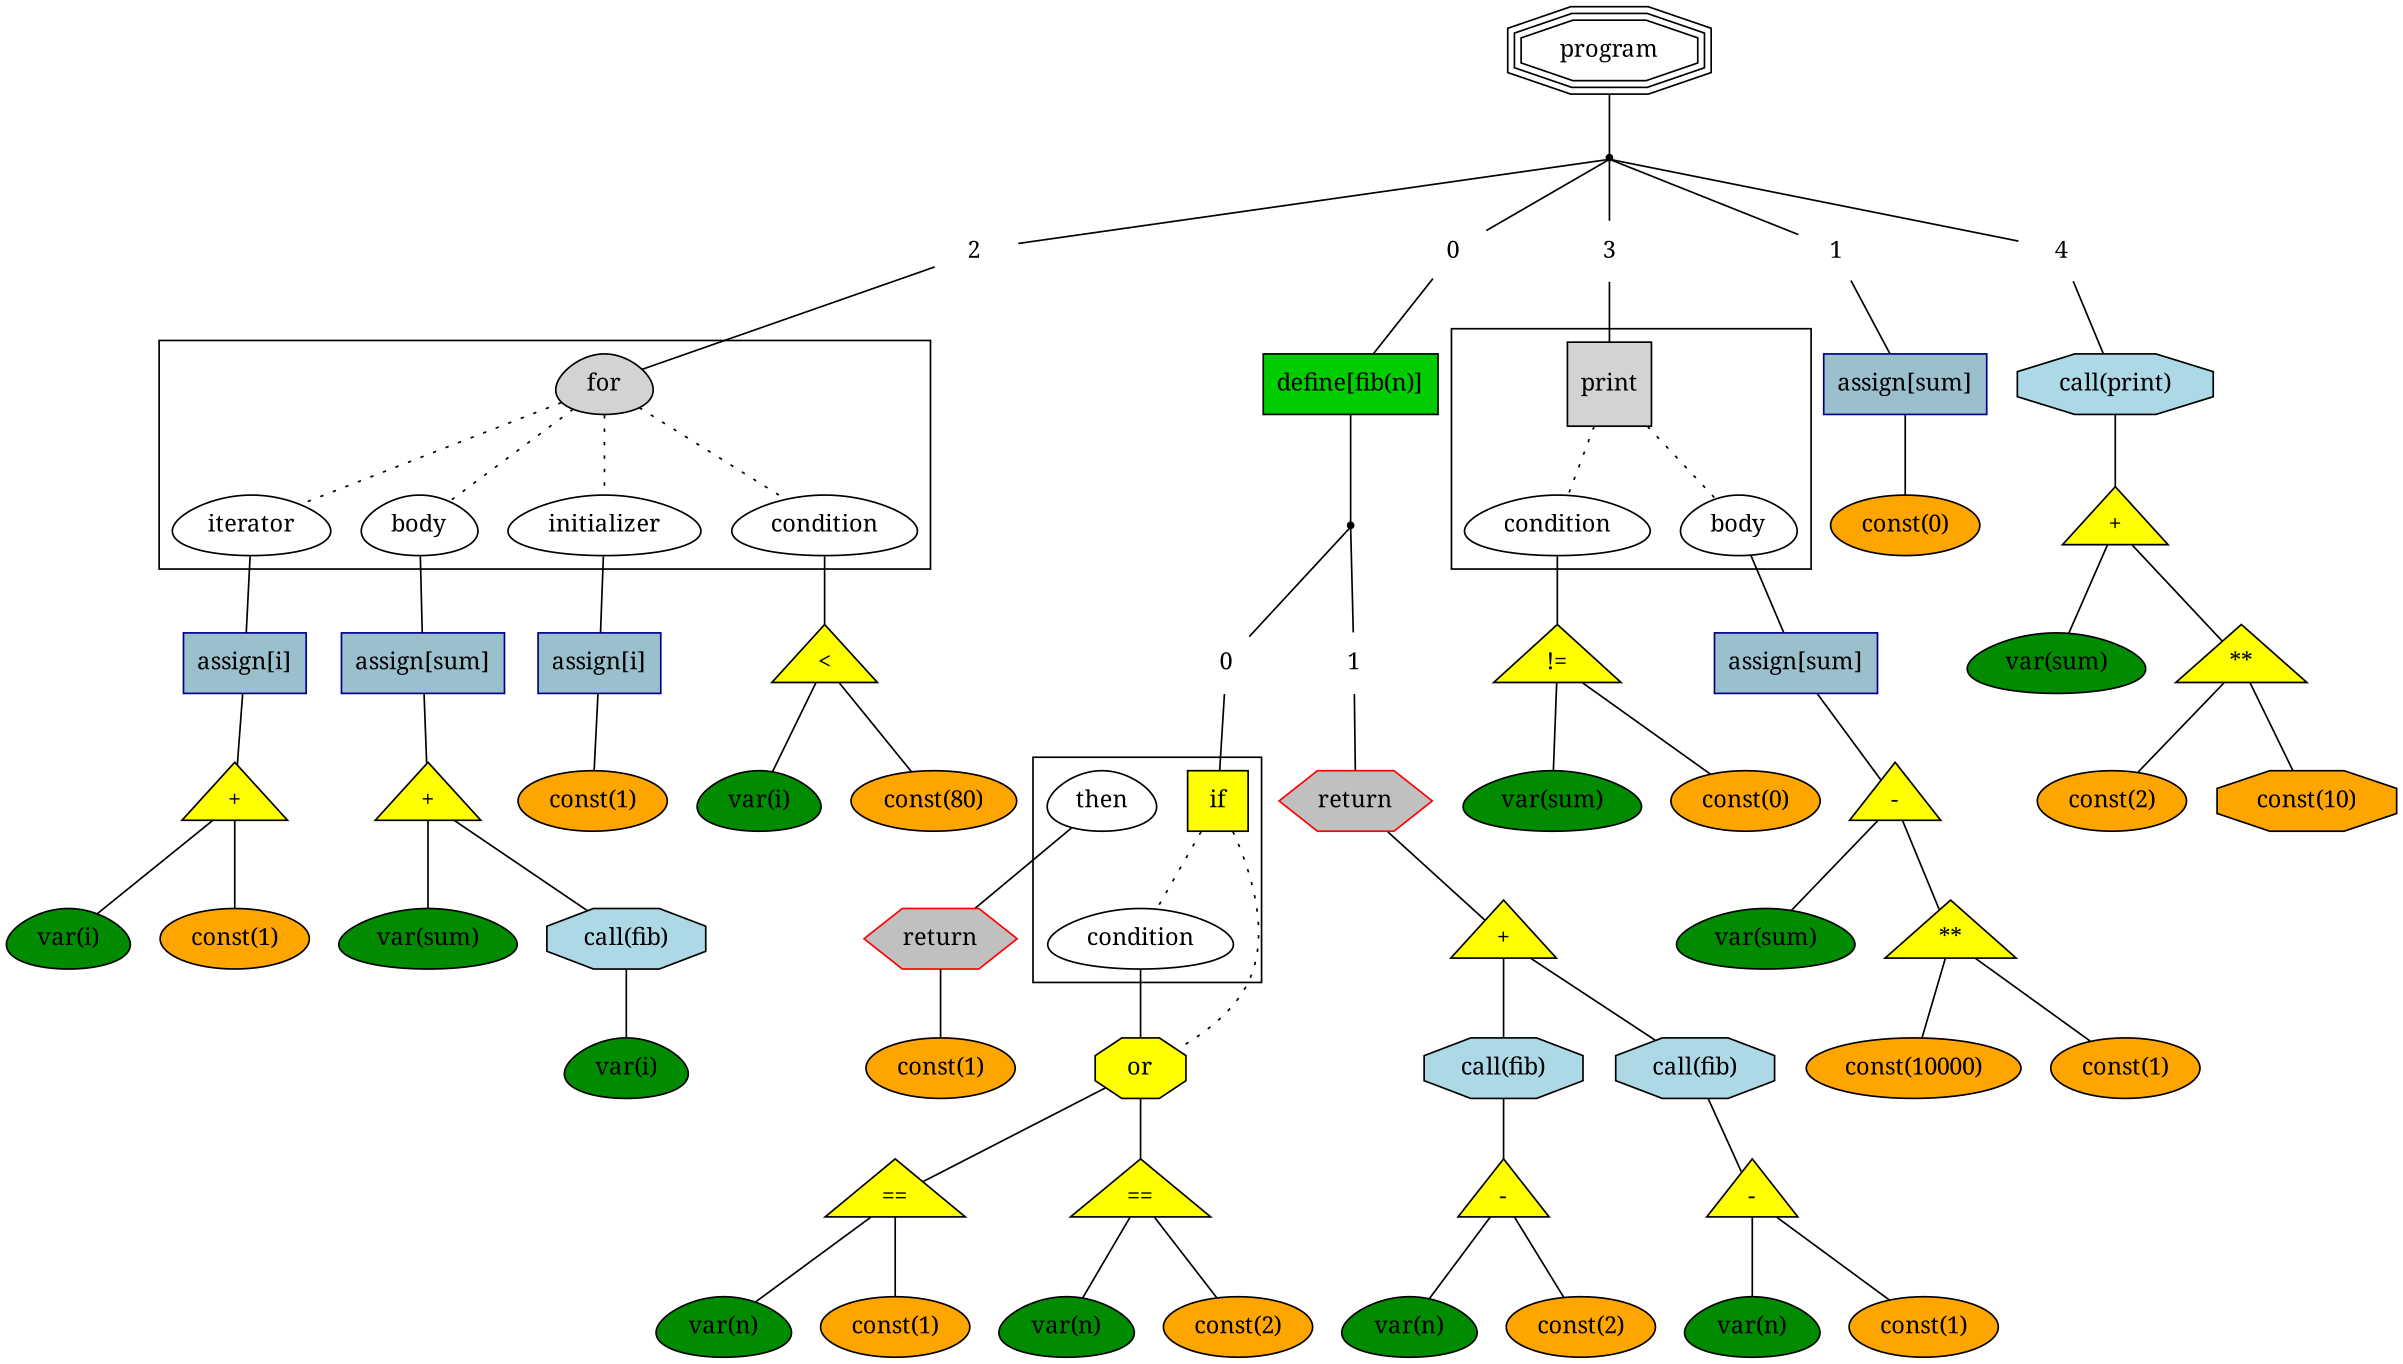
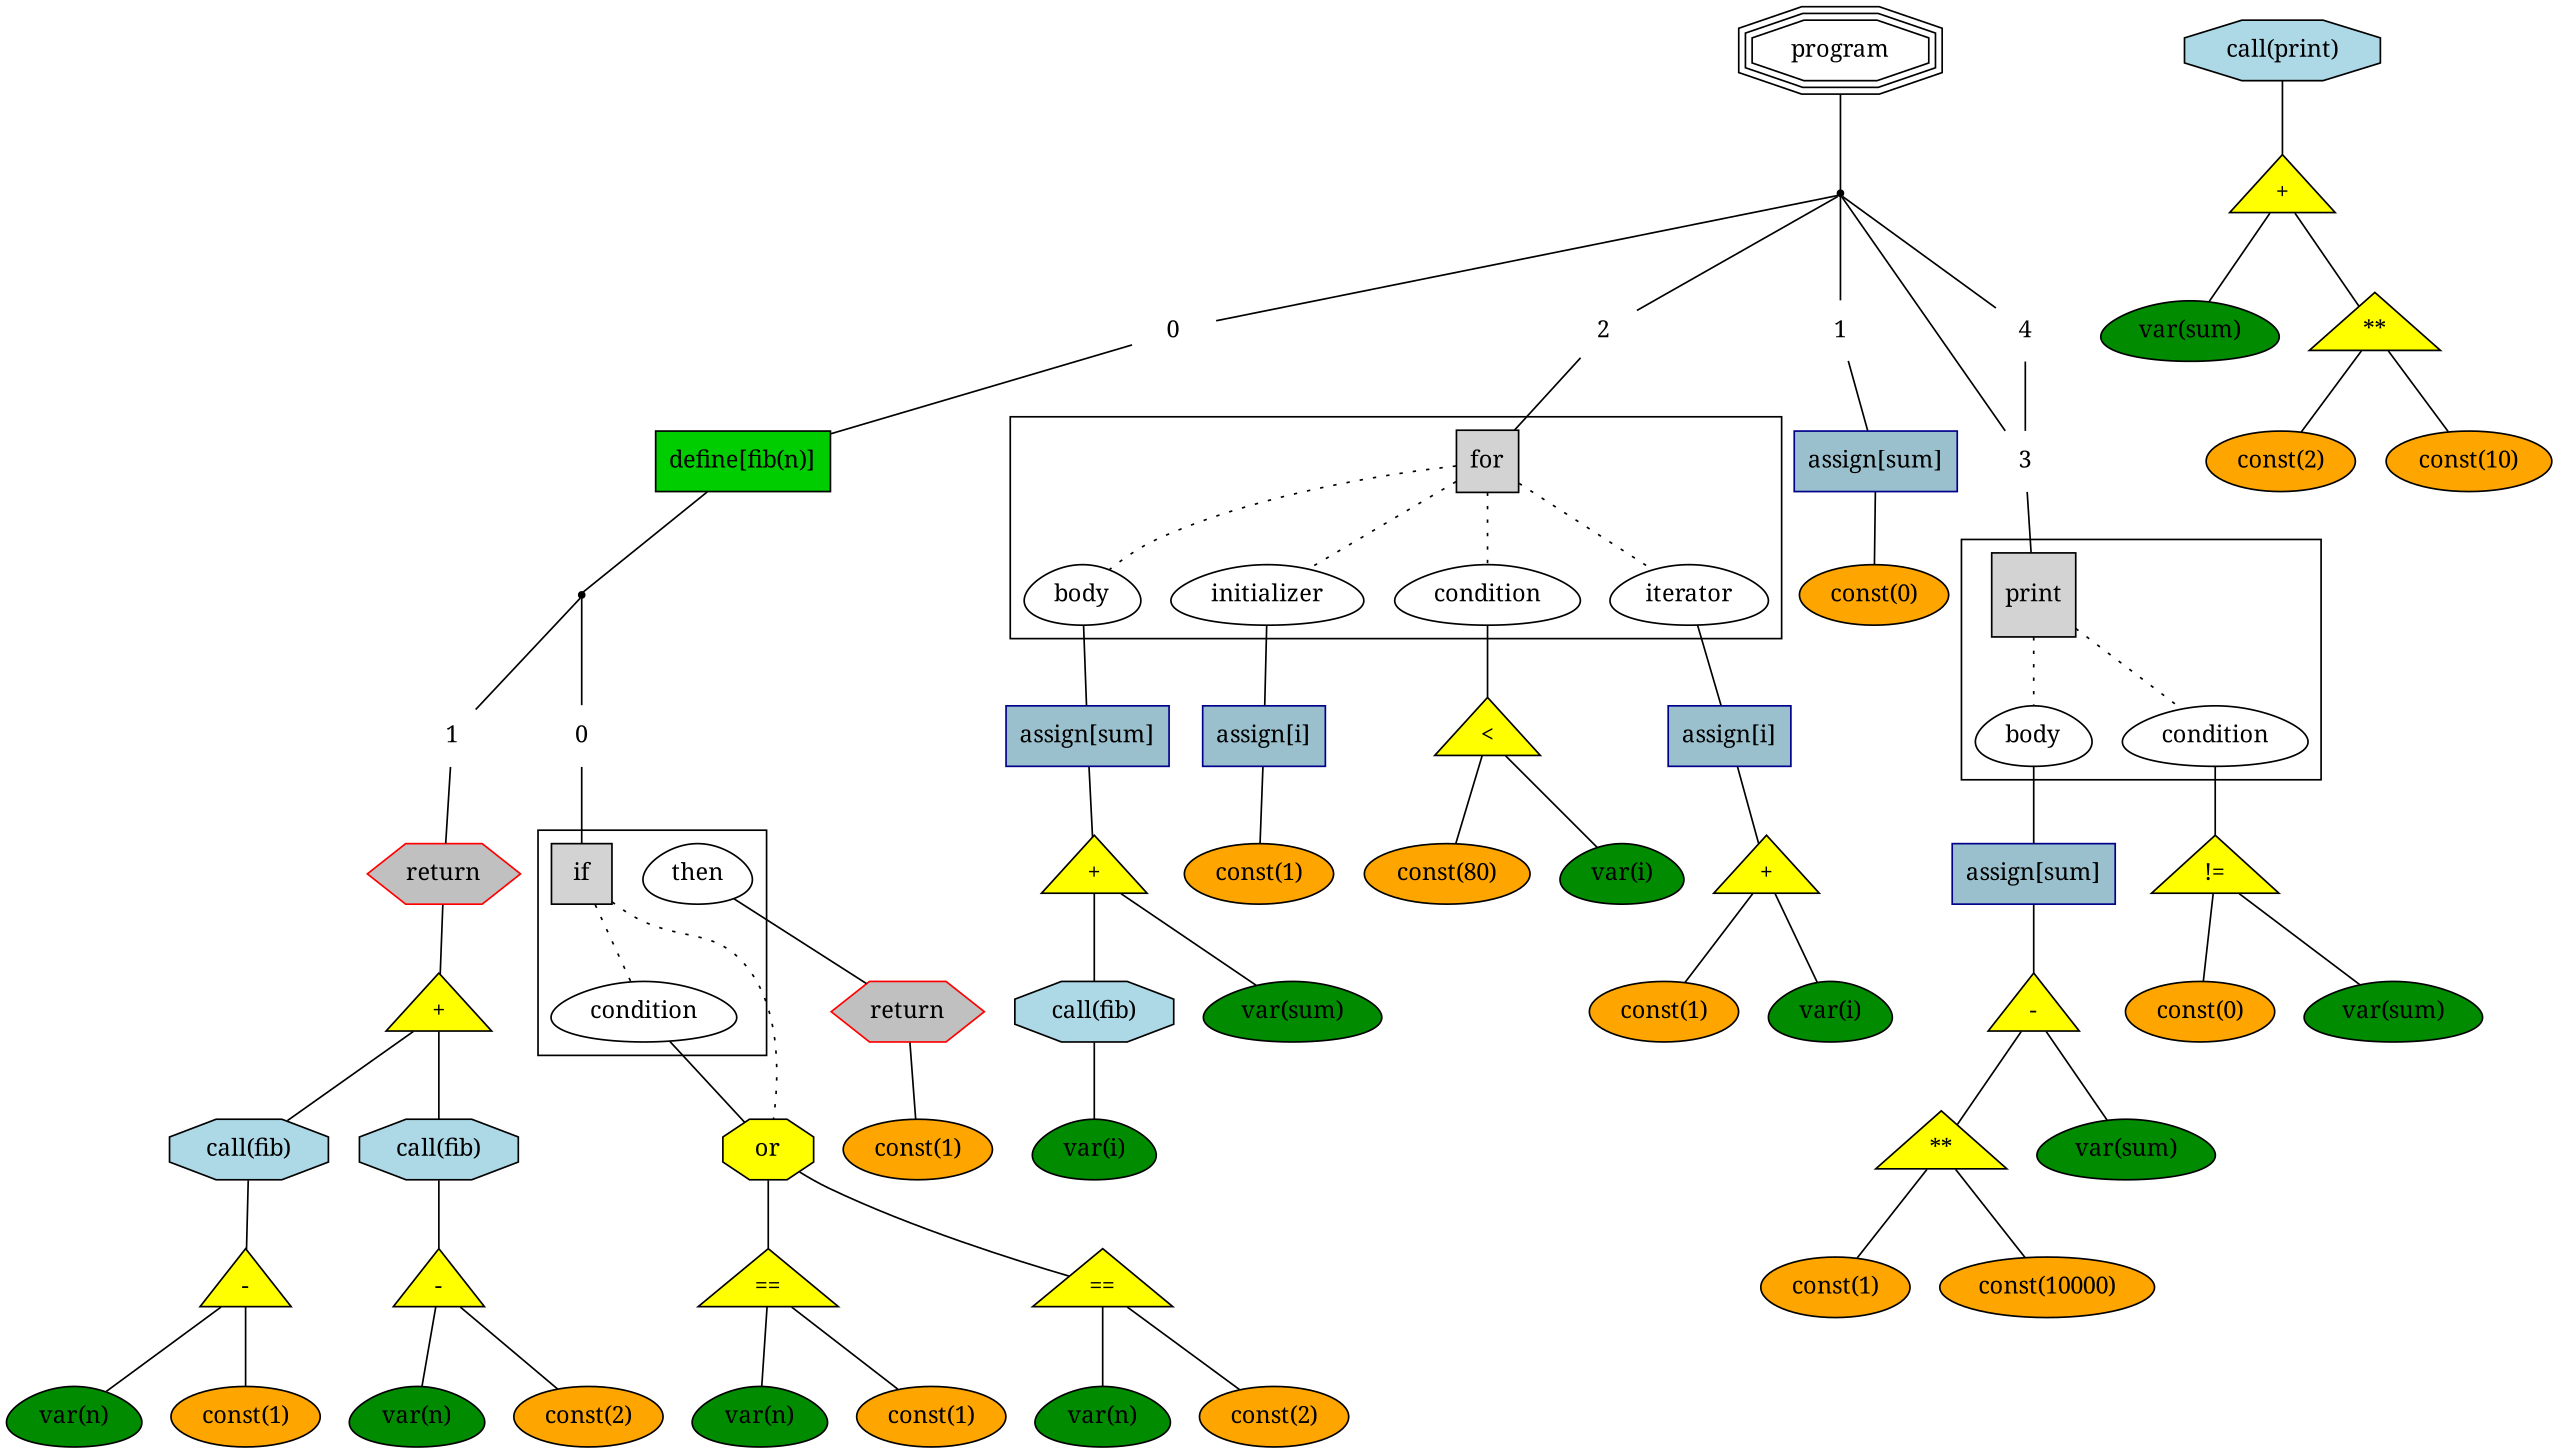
  graph {
    fontname="Noto Serif"
    node [fontname="Noto Serif" style=filled color=black]
    edge [fontname="Noto Serif"]
-   n1 [label=if shape=square fillcolor=yellow color=""]
+   n1 [label=if shape=square color=""]
    n2 [label=condition shape=egg style="" color=""]
    n3 [label=then shape=egg style="" color=""]
-   n4 [label=for shape=egg color=""]
+   n4 [label=for shape=square color=""]
    n5 [label=initializer shape=egg style="" color=""]
    n6 [label=condition shape=egg style="" color=""]
    n7 [label=iterator shape=egg style="" color=""]
    n8 [label=body shape=egg style="" color=""]
    n9 [label=print shape=square color=""]
    n10 [label=condition shape=egg style="" color=""]
    n11 [label=body shape=egg style="" color=""]
    n12 [fillcolor=yellow label=or shape=octagon]
    n13 [color=red fillcolor=grey label=return shape=hexagon]
    n14 [color=blue4 fillcolor=lightblue3 label="assign[i]" shape=octane]
    n15 [fillcolor=yellow label="<" shape=triangle]
    n16 [color=blue4 fillcolor=lightblue3 label="assign[i]" shape=octane]
    n17 [color=blue4 fillcolor=lightblue3 label="assign[sum]" shape=octane]
    n18 [fillcolor=yellow label="!=" shape=triangle]
    n19 [color=blue4 fillcolor=lightblue3 label="assign[sum]" shape=octane]
    56 [shape=point style="" color=""]
    n21 [color=white label=0 style=""]
    n22 [color=white label=1 style=""]
    n23 [color=white label=2 style=""]
    n24 [color=white label=3 shape=square style=""]
    n25 [color=white label=4 style=""]
    n26 [fillcolor=green3 label="define[fib(n)]" shape=octane]
    n27 [color=blue4 fillcolor=lightblue3 label="assign[sum]" shape=octane]
    n28 [fillcolor=lightblue label="call(print)" shape=octagon]
    21 [shape=point style="" color=""]
    n30 [color=white label=0 style=""]
    n31 [color=white label=1 style=""]
    n32 [color=red fillcolor=grey label=return shape=hexagon]
    n33 [fillcolor=green4 label="var(n)" shape=egg]
    n34 [fillcolor=orange label="const(1)"]
    n35 [fillcolor=yellow label="==" shape=triangle]
    n36 [fillcolor=green4 label="var(n)" shape=egg]
    n37 [fillcolor=orange label="const(2)"]
    n38 [fillcolor=yellow label="==" shape=triangle]
    n39 [fillcolor=orange label="const(1)"]
    n40 [fillcolor=yellow label="+" shape=triangle]
    n41 [fillcolor=lightblue label="call(fib)" shape=octagon]
    n42 [fillcolor=yellow label="-" shape=triangle]
    n43 [fillcolor=green4 label="var(n)" shape=egg]
    n44 [fillcolor=orange label="const(1)"]
    n45 [fillcolor=lightblue label="call(fib)" shape=octagon]
    n46 [fillcolor=yellow label="-" shape=triangle]
    n47 [fillcolor=green4 label="var(n)" shape=egg]
    n48 [fillcolor=orange label="const(2)"]
    n49 [fillcolor=orange label="const(0)"]
    n50 [fillcolor=orange label="const(1)"]
    n51 [fillcolor=green4 label="var(i)" shape=egg]
    n52 [fillcolor=orange label="const(80)"]
    n53 [fillcolor=green4 label="var(i)" shape=egg]
    n54 [fillcolor=orange label="const(1)"]
    n55 [fillcolor=yellow label="+" shape=triangle]
    n56 [fillcolor=green4 label="var(sum)" shape=egg]
    n57 [fillcolor=lightblue label="call(fib)" shape=octagon]
    n58 [fillcolor=green4 label="var(i)" shape=egg]
    n59 [fillcolor=yellow label="+" shape=triangle]
    n60 [fillcolor=green4 label="var(sum)" shape=egg]
    n61 [fillcolor=orange label="const(0)"]
    n62 [fillcolor=green4 label="var(sum)" shape=egg]
    n63 [fillcolor=orange label="const(1)"]
    n64 [fillcolor=orange label="const(10000)"]
    n65 [fillcolor=yellow label="**" shape=triangle]
    n66 [fillcolor=yellow label="-" shape=triangle]
    n67 [fillcolor=yellow label="+" shape=triangle]
    n68 [fillcolor=green4 label="var(sum)" shape=egg]
    n69 [fillcolor=yellow label="**" shape=triangle]
    n70 [fillcolor=orange label="const(2)"]
-   n71 [fillcolor=orange label="const(10)" shape=octagon]
+   n71 [fillcolor=orange label="const(10)"]
    n72 [label=program shape=tripleoctagon style="" color=""]
    subgraph cluster_1 {
      color=black
      n1
      n2
      n3
    }
    subgraph cluster_2 {
      n4
      n5
      n6
      n7
      n8
    }
    subgraph cluster_3 {
      n9
      n10
      n11
    }
    n1 -- n2 [style=dotted]
    n1 -- n12 [style=dotted]
    n2 -- n12
    n3 -- n13
    n4 -- n5 [style=dotted]
    n4 -- n6 [style=dotted]
    n4 -- n7 [style=dotted]
    n4 -- n8 [style=dotted]
    n5 -- n14
    n6 -- n15
    n7 -- n16
    n8 -- n17
    n9 -- n10 [style=dotted]
    n9 -- n11 [style=dotted]
    n10 -- n18
    n11 -- n19
    n12 -- n35
    n12 -- n38
    n13 -- n39
    n14 -- n50
    n15 -- n51
    n15 -- n52
    n16 -- n55
    n17 -- n59
    n18 -- n60
    n18 -- n61
    n19 -- n66
    56 -- n21
    56 -- n22
    56 -- n23
    56 -- n24
    56 -- n25
    n21 -- n26
    n22 -- n27
    n23 -- n4
    n24 -- n9
-   n25 -- n28
+   n25 -- n24
    n26 -- 21
    n27 -- n49
    n28 -- n67
    21 -- n30
    21 -- n31
    n30 -- n1
    n31 -- n32
    n32 -- n40
    n35 -- n33
    n35 -- n34
    n38 -- n36
    n38 -- n37
    n40 -- n41
    n40 -- n45
    n41 -- n42
    n42 -- n43
    n42 -- n44
    n45 -- n46
    n46 -- n47
    n46 -- n48
    n55 -- n53
    n55 -- n54
    n57 -- n58
    n59 -- n56
    n59 -- n57
    n65 -- n63
    n65 -- n64
    n66 -- n62
    n66 -- n65
    n67 -- n68
    n67 -- n69
    n69 -- n70
    n69 -- n71
    n72 -- 56
  }
